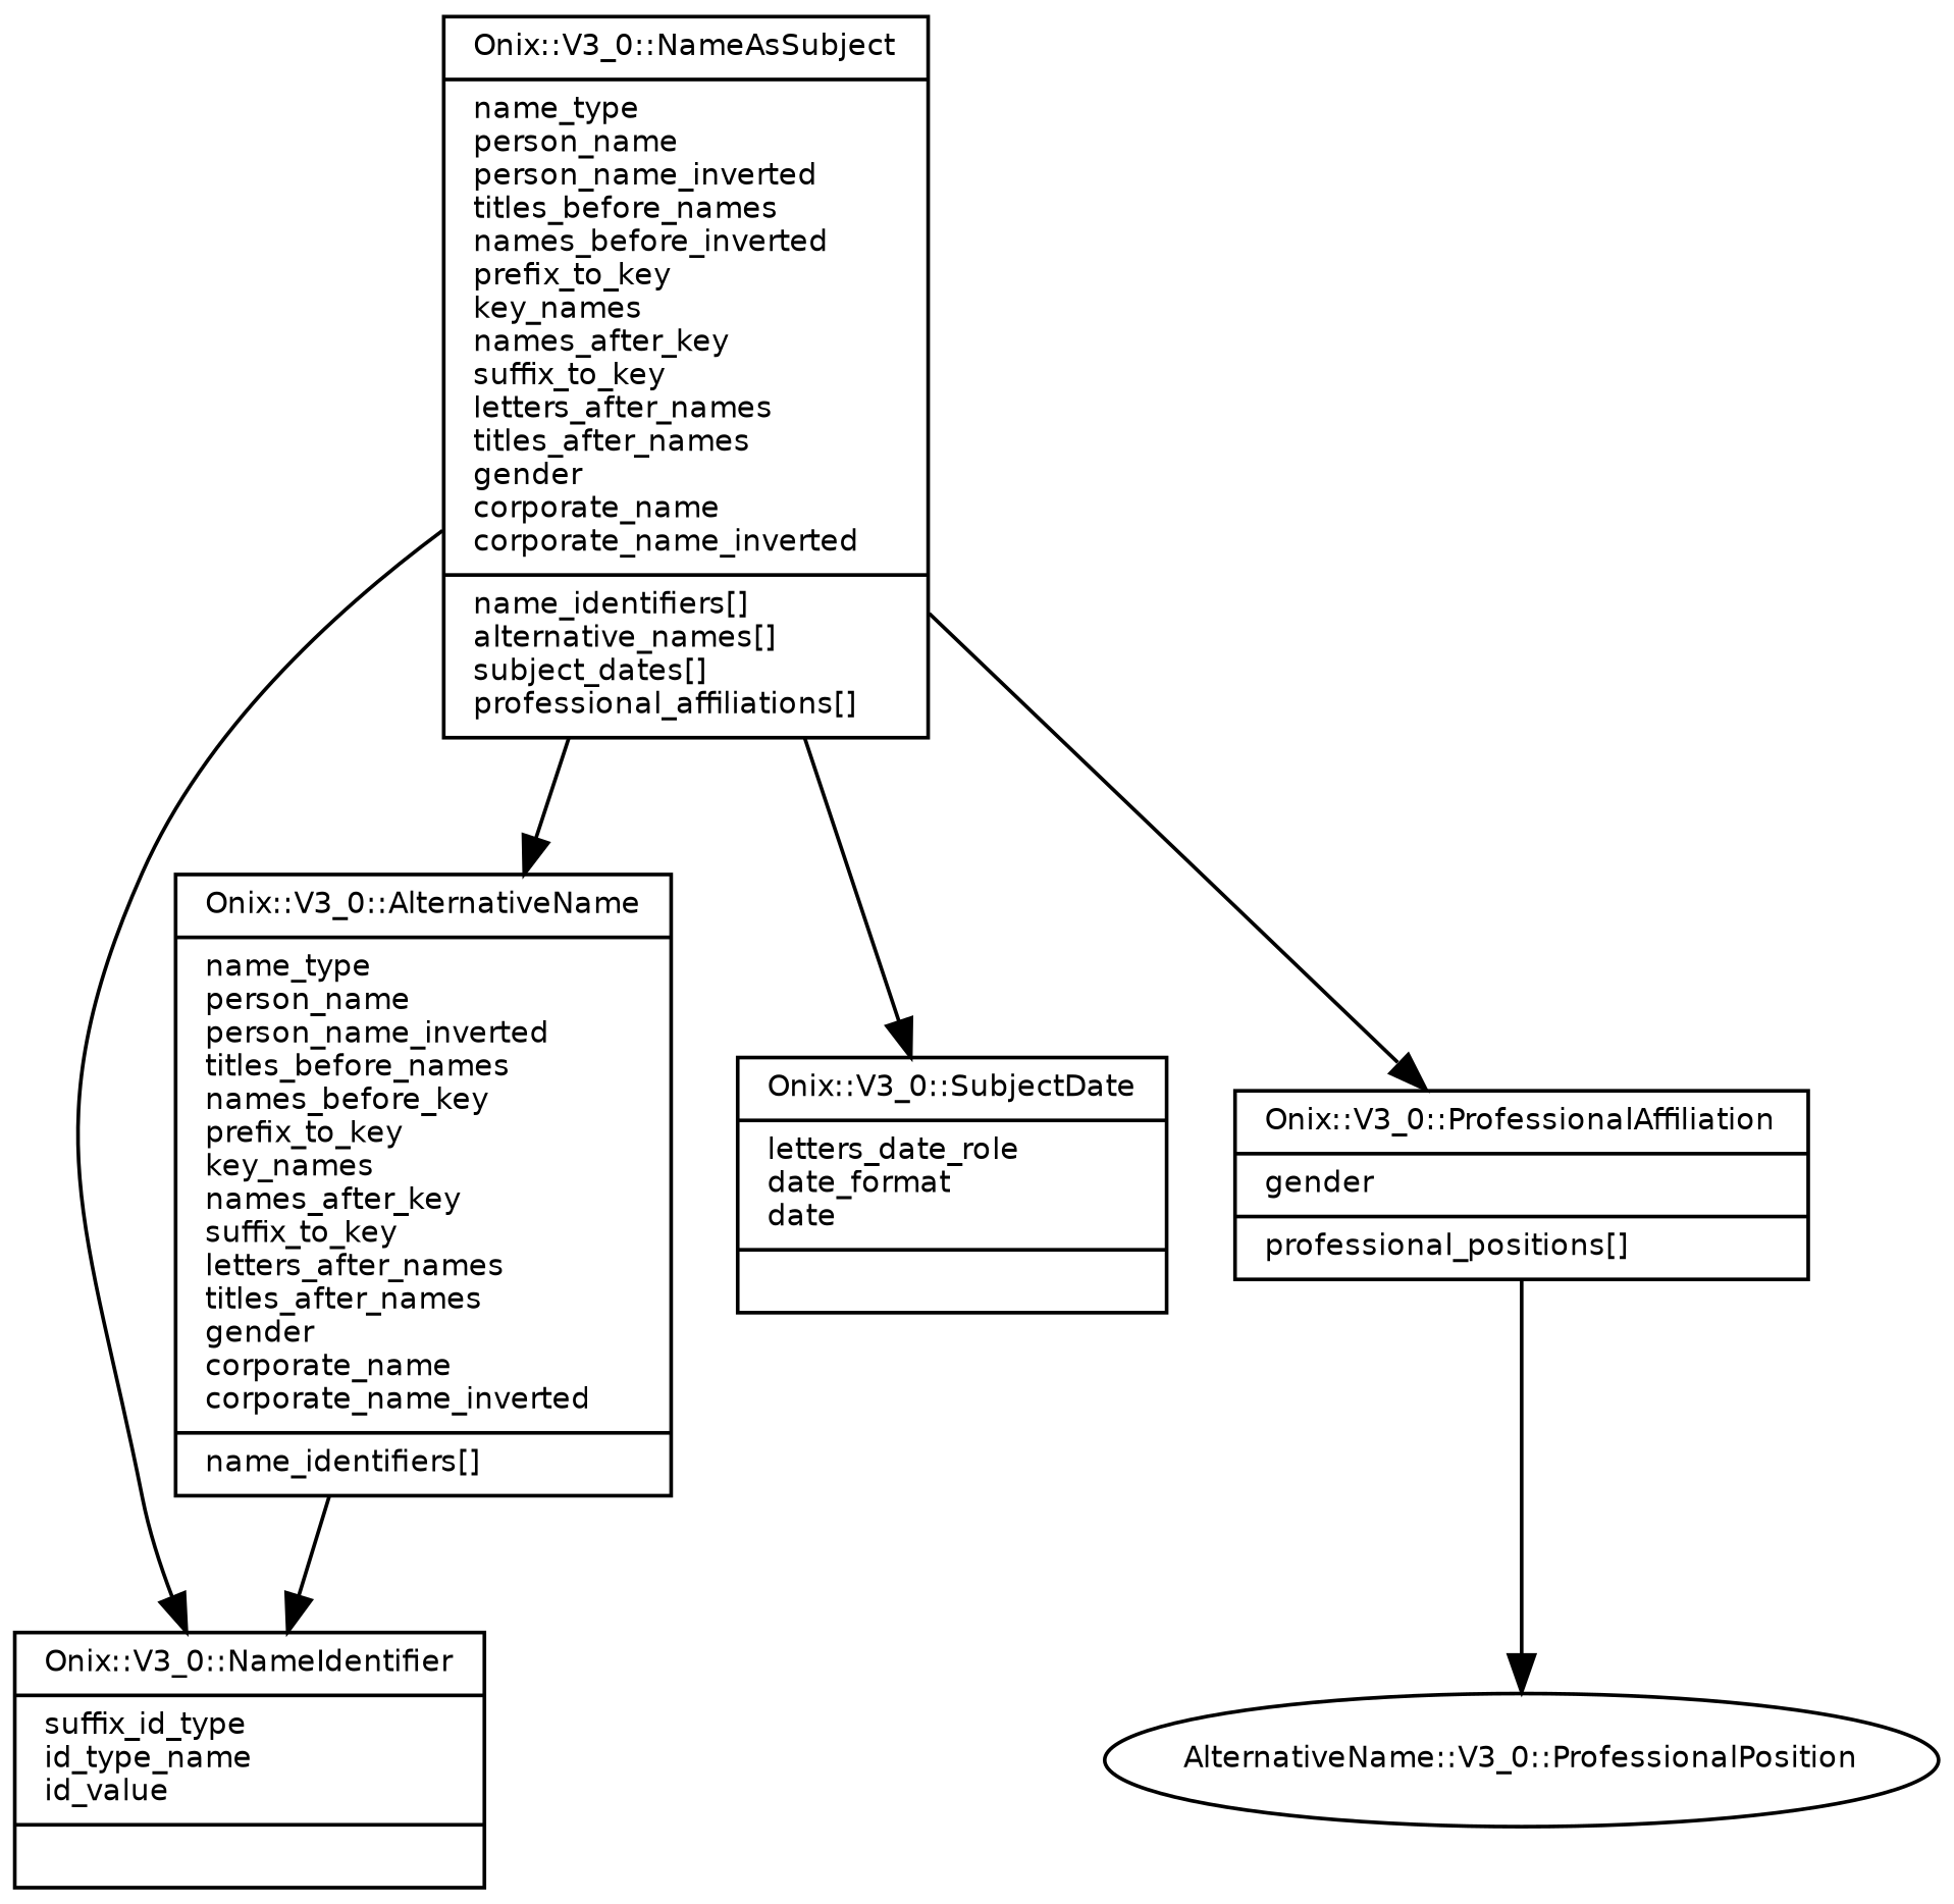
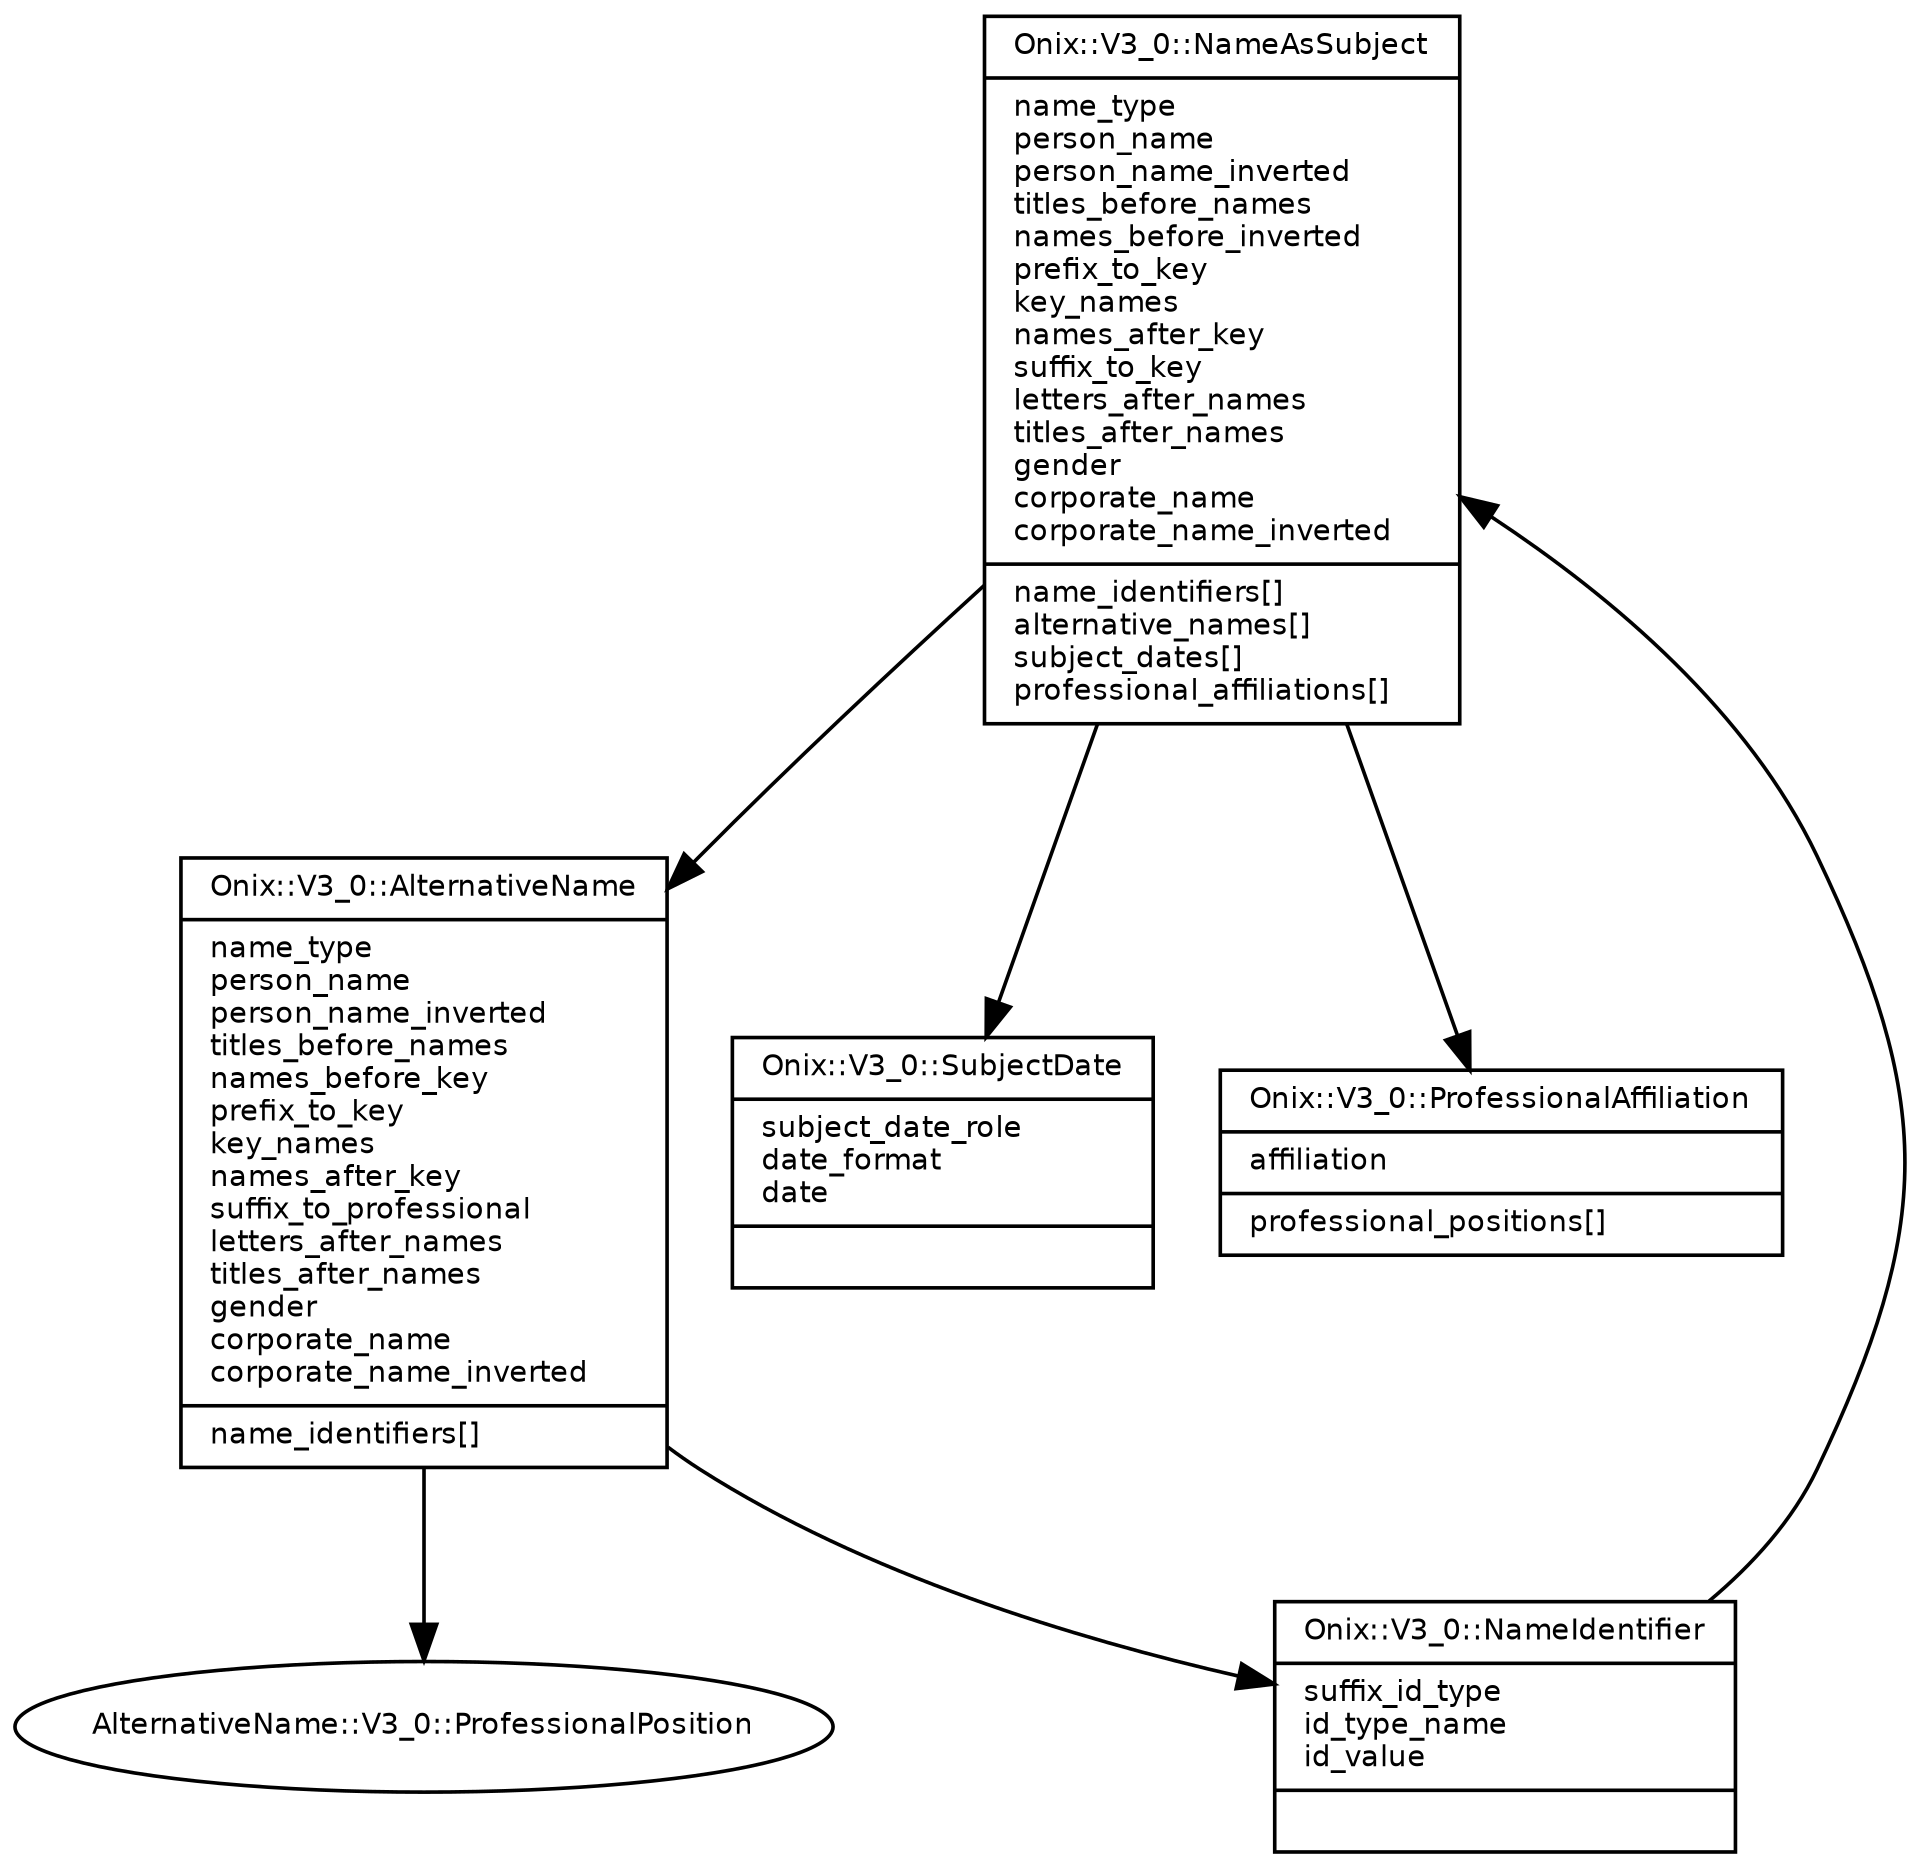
  digraph {
    fontname="Bitstream Vera Sans"
    fontsize=8
    node [fontname="Bitstream Vera Sans" fontsize=8 shape=record]
    edge [arrowhead=normal fontname="Bitstream Vera Sans" fontsize=8]
    n1 [label="{Onix::V3_0::NameAsSubject\l|name_type\lperson_name\lperson_name_inverted\ltitles_before_names\lnames_before_inverted\lprefix_to_key\lkey_names\lnames_after_key\lsuffix_to_key\lletters_after_names\ltitles_after_names\lgender\lcorporate_name\lcorporate_name_inverted\l|name_identifiers[]\lalternative_names[]\lsubject_dates[]\lprofessional_affiliations[]\l}"]
    n2 [label="{Onix::V3_0::NameIdentifier\l|suffix_id_type\lid_type_name\lid_value\l|\l}"]
-   n3 [label="{Onix::V3_0::AlternativeName\l|name_type\lperson_name\lperson_name_inverted\ltitles_before_names\lnames_before_key\lprefix_to_key\lkey_names\lnames_after_key\lsuffix_to_key\lletters_after_names\ltitles_after_names\lgender\lcorporate_name\lcorporate_name_inverted\l|name_identifiers[]\l}"]
-   n4 [label="{Onix::V3_0::SubjectDate\l|letters_date_role\ldate_format\ldate\l|\l}"]
-   n5 [label="{Onix::V3_0::ProfessionalAffiliation\l|gender\l|professional_positions[]\l}"]
+   n3 [label="{Onix::V3_0::AlternativeName\l|name_type\lperson_name\lperson_name_inverted\ltitles_before_names\lnames_before_key\lprefix_to_key\lkey_names\lnames_after_key\lsuffix_to_professional\lletters_after_names\ltitles_after_names\lgender\lcorporate_name\lcorporate_name_inverted\l|name_identifiers[]\l}"]
+   n4 [label="{Onix::V3_0::SubjectDate\l|subject_date_role\ldate_format\ldate\l|\l}"]
+   n5 [label="{Onix::V3_0::ProfessionalAffiliation\l|affiliation\l|professional_positions[]\l}"]
    n6 [label="AlternativeName::V3_0::ProfessionalPosition" shape=oval]
-   n1 -> n2
+   n2 -> n1
    n1 -> n3
    n1 -> n4
    n1 -> n5
    n3 -> n2
-   n5 -> n6
+   n3 -> n6
  }
